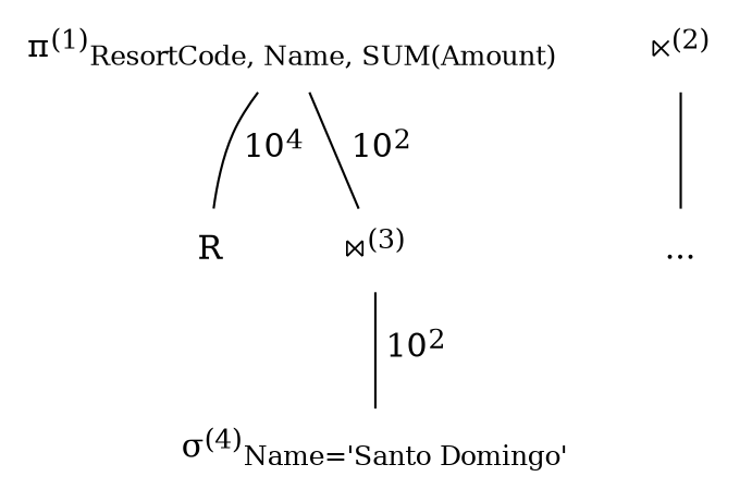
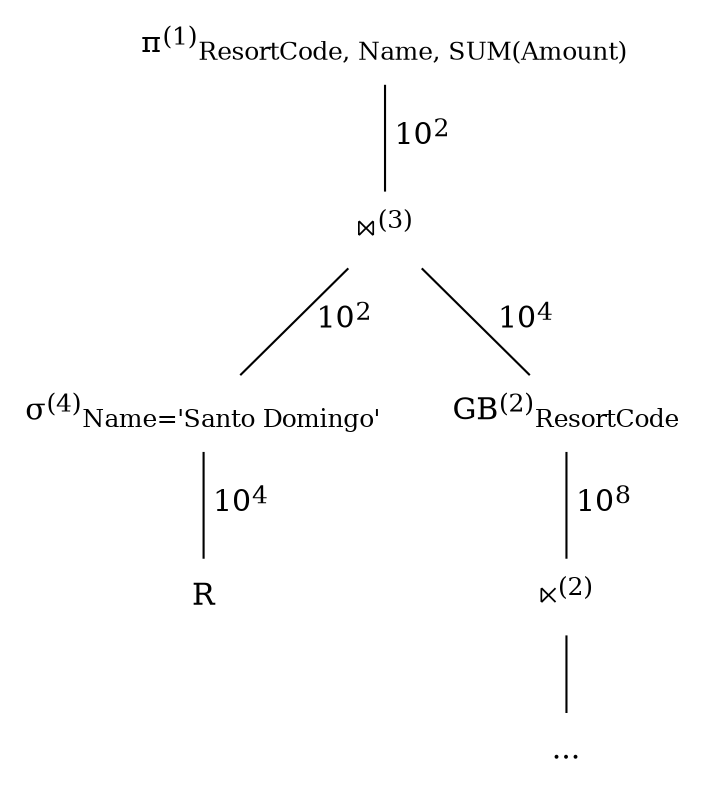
  graph {
    node [shape=none]
    n1 [label=R]
    n2 [label="..."]
    n3 [label=<&sigma;<sup>(4)</sup><sub>Name='Santo Domingo'</sub>>]
    n4 [label=<&#8905;<sup>(2)</sup>>]
    n5 [label=<&#8904;<sup>(3)</sup>>]
+   n6 [label=<GB<sup>(2)</sup><sub>ResortCode</sub>>]
    n7 [label=<&pi;<sup>(1)</sup><sub>ResortCode, Name, SUM(Amount)</sub>>]
-   n7 -- n1 [label=< 10<sup>4</sup>>]
+   n3 -- n1 [label=< 10<sup>4</sup>>]
    n4 -- n2
    n5 -- n3 [label=< 10<sup>2</sup>>]
+   n5 -- n6 [label=< 10<sup>4</sup>>]
+   n6 -- n4 [label=< 10<sup>8</sup>>]
    n7 -- n5 [label=< 10<sup>2</sup>>]
  }
